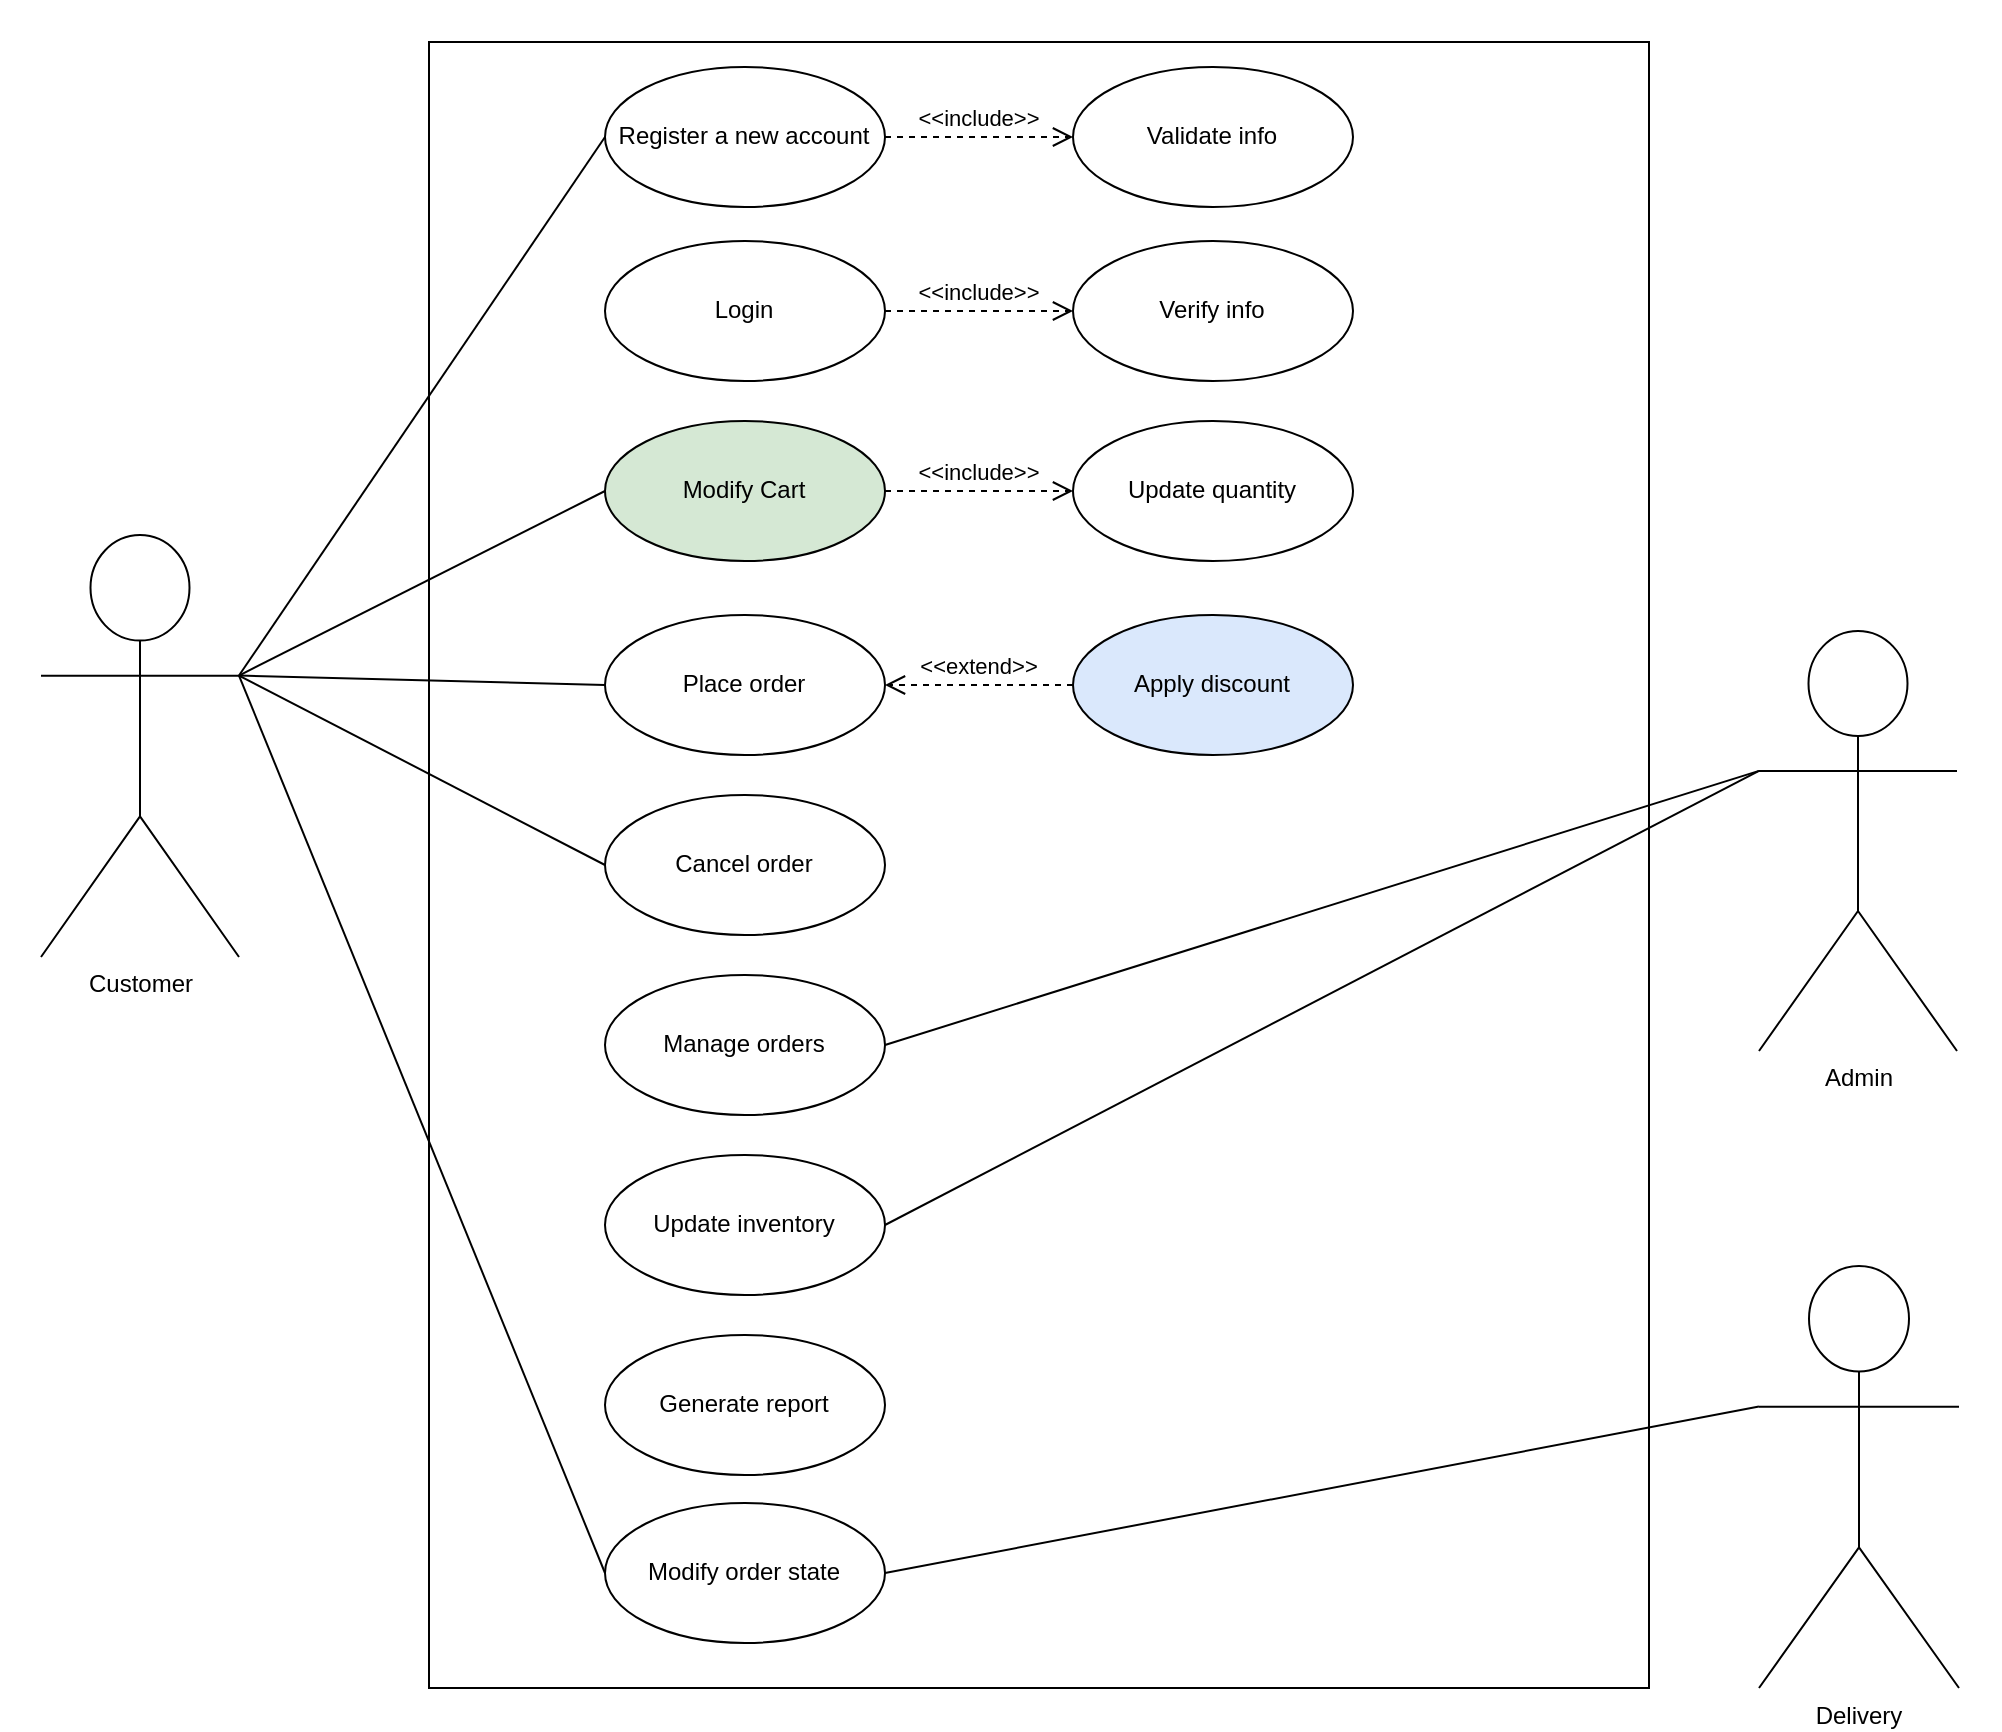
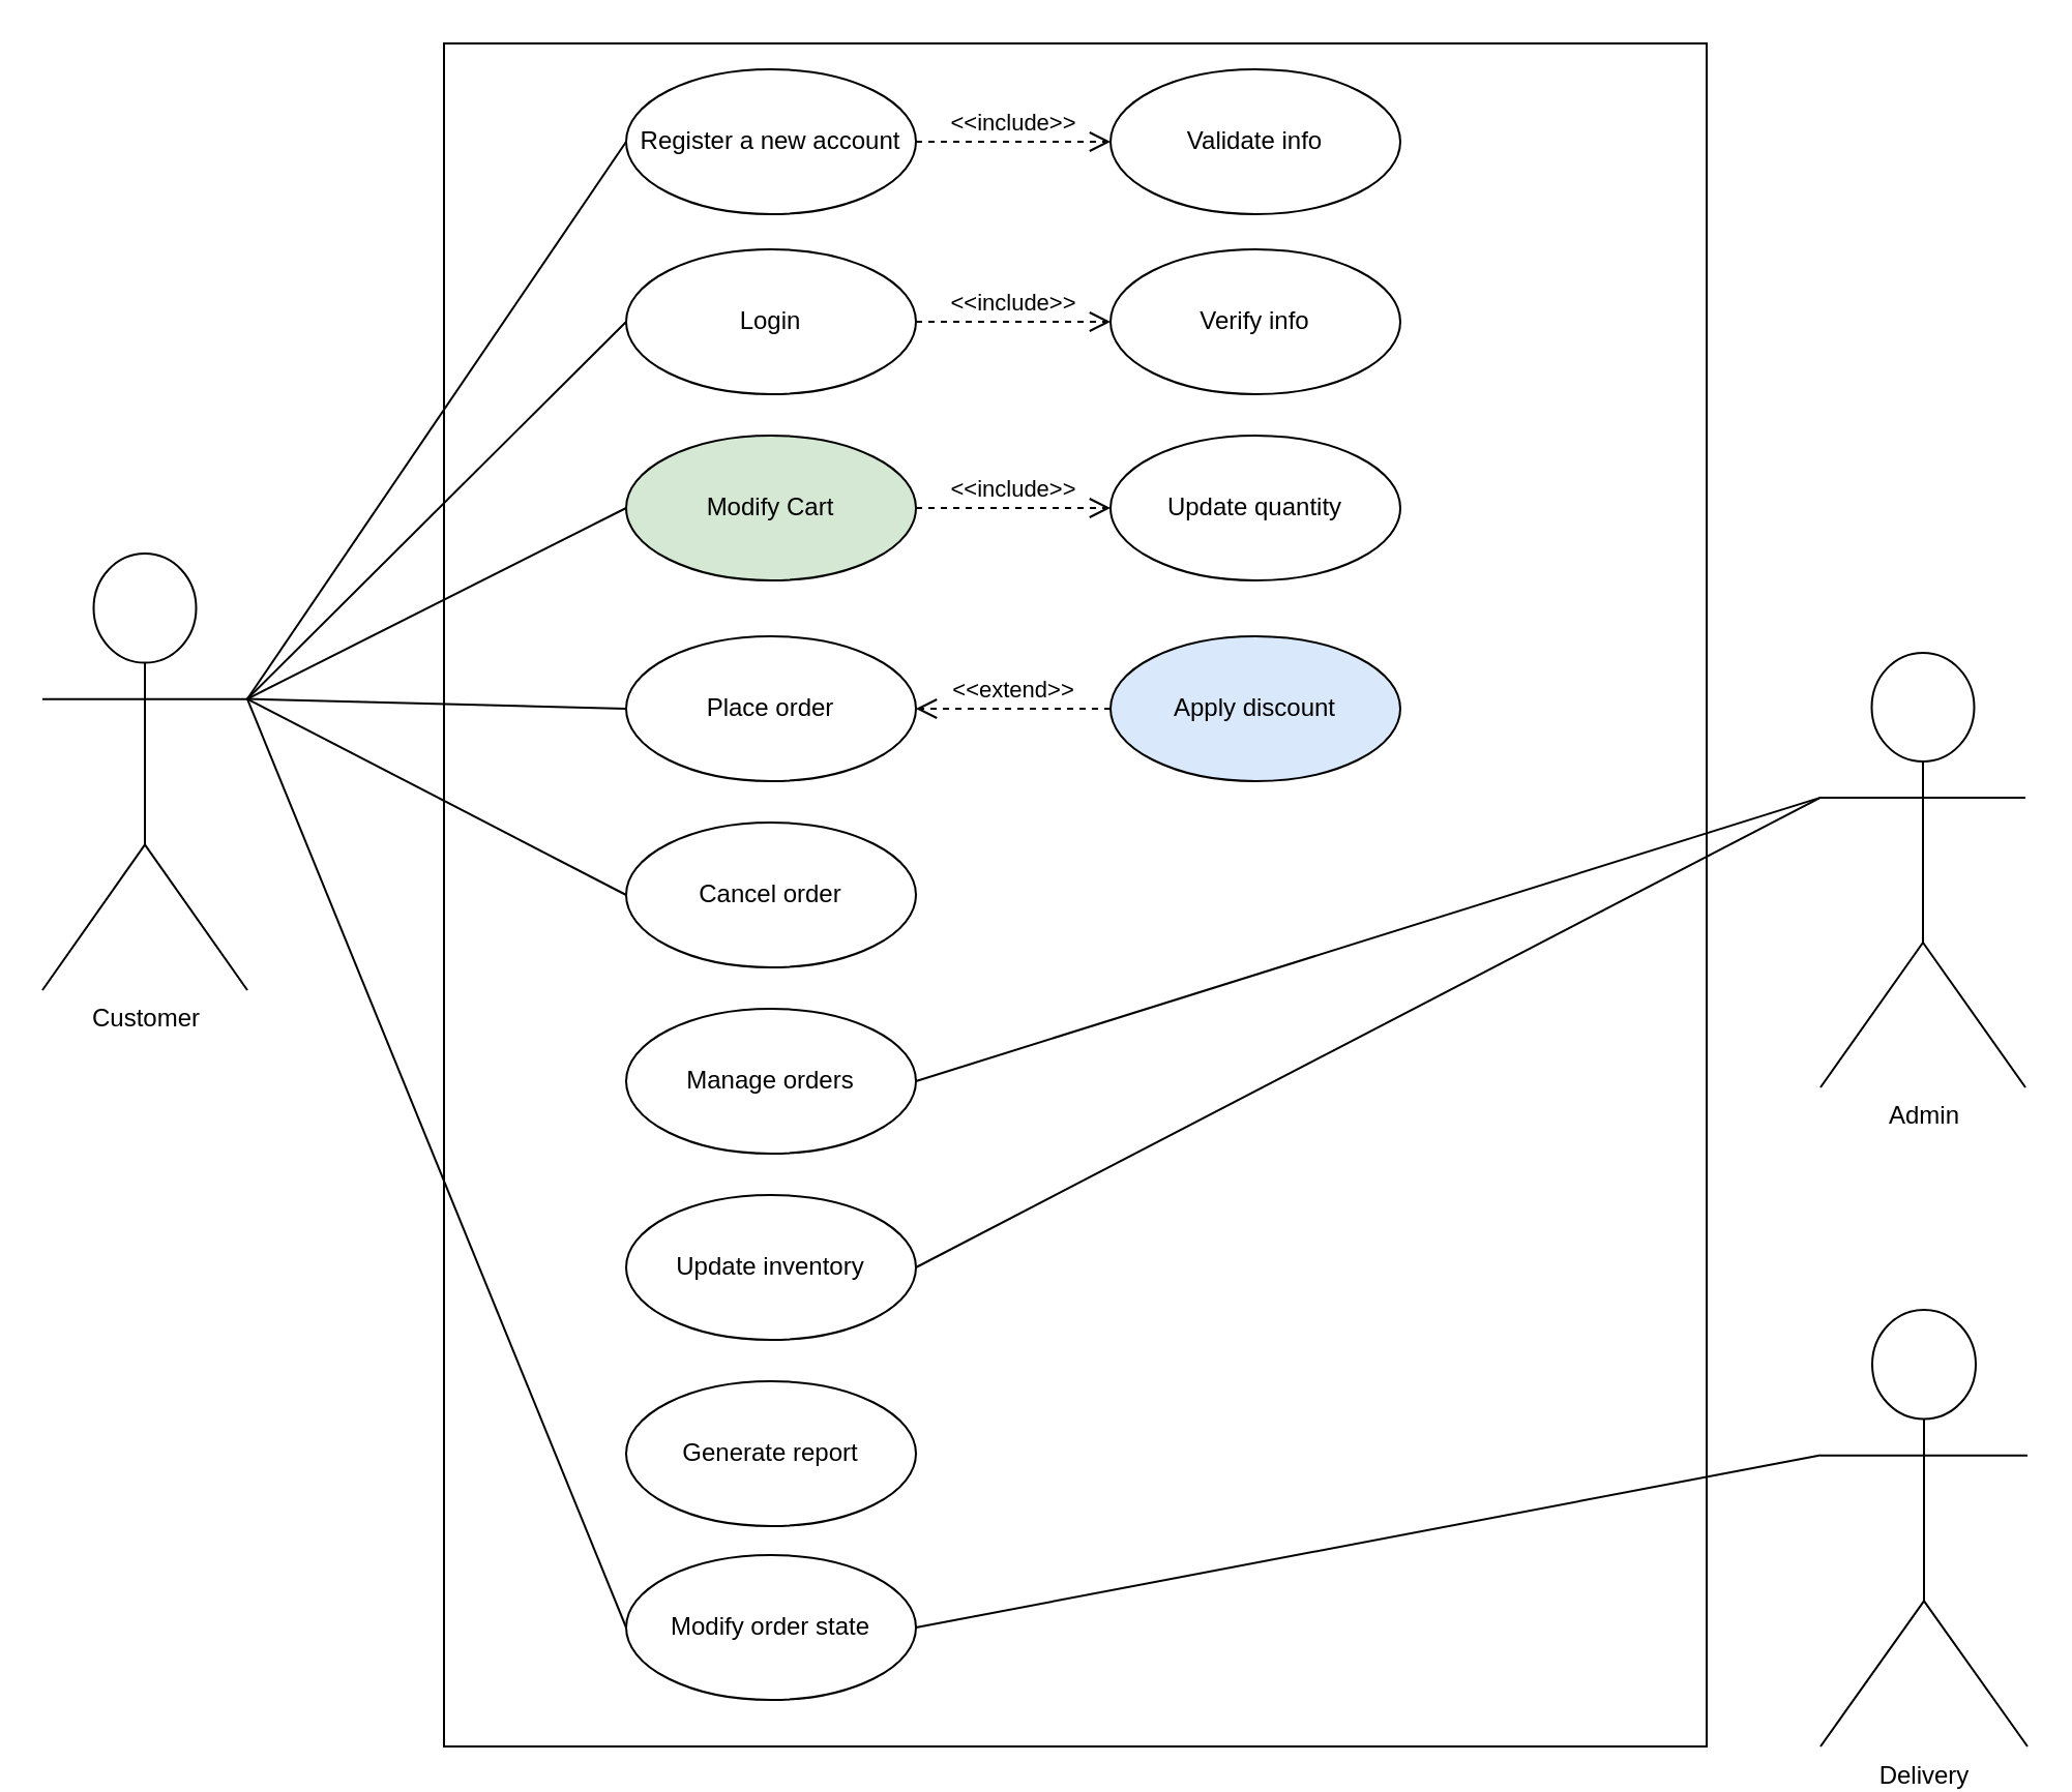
  <mxCell id="0" />
  <mxCell id="1" parent="0" />
  <mxCell id="2" value="" style="rounded=0;whiteSpace=wrap;html=1;" vertex="1" parent="1"><mxGeometry x="214" y="20.5" width="610" height="823" as="geometry" /></mxCell>
  <mxCell id="3" value="Register a new account" style="ellipse;whiteSpace=wrap;html=1;" vertex="1" parent="1"><mxGeometry x="302" y="33" width="140" height="70" as="geometry" /></mxCell>
  <mxCell id="4" value="Login" style="ellipse;whiteSpace=wrap;html=1;" vertex="1" parent="1"><mxGeometry x="302" y="120" width="140" height="70" as="geometry" /></mxCell>
  <mxCell id="5" value="Update inventory" style="ellipse;whiteSpace=wrap;html=1;" vertex="1" parent="1"><mxGeometry x="302" y="577" width="140" height="70" as="geometry" /></mxCell>
  <mxCell id="6" value="Cancel order" style="ellipse;whiteSpace=wrap;html=1;" vertex="1" parent="1"><mxGeometry x="302" y="397" width="140" height="70" as="geometry" /></mxCell>
  <mxCell id="7" value="Modify order state" style="ellipse;whiteSpace=wrap;html=1;" vertex="1" parent="1"><mxGeometry x="302" y="751" width="140" height="70" as="geometry" /></mxCell>
  <mxCell id="8" value="Manage orders" style="ellipse;whiteSpace=wrap;html=1;" vertex="1" parent="1"><mxGeometry x="302" y="487" width="140" height="70" as="geometry" /></mxCell>
  <mxCell id="9" value="Place order" style="ellipse;whiteSpace=wrap;html=1;" vertex="1" parent="1"><mxGeometry x="302" y="307" width="140" height="70" as="geometry" /></mxCell>
  <mxCell id="10" value="&lt;span style=&quot;font-kerning: none;&quot; class=&quot;OYPEnA font-feature-liga-off font-feature-clig-off font-feature-calt-off text-decoration-none text-strikethrough-none&quot;&gt;Modify Cart&lt;/span&gt;" style="ellipse;whiteSpace=wrap;html=1;fillColor=#d5e8d4;" vertex="1" parent="1"><mxGeometry x="302" y="210" width="140" height="70" as="geometry" /></mxCell>
  <mxCell id="11" value="Generate report" style="ellipse;whiteSpace=wrap;html=1;" vertex="1" parent="1"><mxGeometry x="302" y="667" width="140" height="70" as="geometry" /></mxCell>
  <mxCell id="12" value="Customer" style="shape=umlActor;verticalLabelPosition=bottom;verticalAlign=top;html=1;" vertex="1" parent="1"><mxGeometry x="20" y="267" width="99" height="211" as="geometry" /></mxCell>
  <mxCell id="13" value="Admin" style="shape=umlActor;verticalLabelPosition=bottom;verticalAlign=top;html=1;" vertex="1" parent="1"><mxGeometry x="879" y="315" width="99" height="210" as="geometry" /></mxCell>
  <mxCell id="14" value="Delivery" style="shape=umlActor;verticalLabelPosition=bottom;verticalAlign=top;html=1;" vertex="1" parent="1"><mxGeometry x="879" y="632.5" width="100" height="211" as="geometry" /></mxCell>
  <mxCell id="15" value="" style="endArrow=none;html=1;rounded=0;exitX=1;exitY=0.333;exitDx=0;exitDy=0;exitPerimeter=0;entryX=0;entryY=0.5;entryDx=0;entryDy=0;" edge="1" parent="1" source="12" target="3"><mxGeometry width="50" height="50" relative="1" as="geometry"><mxPoint x="121" y="255" as="sourcePoint" /><mxPoint x="171" y="205" as="targetPoint" /></mxGeometry></mxCell>
  <mxCell id="16" value="" style="endArrow=none;html=1;rounded=0;exitX=1;exitY=0.333;exitDx=0;exitDy=0;exitPerimeter=0;entryX=0;entryY=0.5;entryDx=0;entryDy=0;" edge="1" parent="1" source="12" target="6"><mxGeometry width="50" height="50" relative="1" as="geometry"><mxPoint x="-162" y="153" as="sourcePoint" /><mxPoint x="-112" y="103" as="targetPoint" /></mxGeometry></mxCell>
  <mxCell id="17" value="" style="endArrow=none;html=1;rounded=0;exitX=1;exitY=0.5;exitDx=0;exitDy=0;entryX=0;entryY=0.333;entryDx=0;entryDy=0;entryPerimeter=0;" edge="1" parent="1" source="5" target="13"><mxGeometry width="50" height="50" relative="1" as="geometry"><mxPoint x="-254" y="228" as="sourcePoint" /><mxPoint x="-204" y="178" as="targetPoint" /></mxGeometry></mxCell>
  <mxCell id="18" value="" style="endArrow=none;html=1;rounded=0;exitX=1;exitY=0.5;exitDx=0;exitDy=0;entryX=0;entryY=0.333;entryDx=0;entryDy=0;entryPerimeter=0;" edge="1" parent="1" source="8" target="13"><mxGeometry width="50" height="50" relative="1" as="geometry"><mxPoint x="-206" y="240" as="sourcePoint" /><mxPoint x="11" y="178" as="targetPoint" /></mxGeometry></mxCell>
  <mxCell id="19" value="" style="endArrow=none;html=1;rounded=0;entryX=1;entryY=0.333;entryDx=0;entryDy=0;entryPerimeter=0;exitX=0;exitY=0.5;exitDx=0;exitDy=0;" edge="1" parent="1" source="9" target="12"><mxGeometry width="50" height="50" relative="1" as="geometry"><mxPoint x="-135" y="251" as="sourcePoint" /><mxPoint x="122" y="331" as="targetPoint" /></mxGeometry></mxCell>
  <mxCell id="20" value="" style="endArrow=none;html=1;rounded=0;exitX=1;exitY=0.333;exitDx=0;exitDy=0;exitPerimeter=0;entryX=0;entryY=0.5;entryDx=0;entryDy=0;" edge="1" parent="1" source="12" target="10"><mxGeometry width="50" height="50" relative="1" as="geometry"><mxPoint x="-79" y="180" as="sourcePoint" /><mxPoint x="-29" y="130" as="targetPoint" /></mxGeometry></mxCell>
+ <mxCell id="21" value="" style="endArrow=none;html=1;rounded=0;entryX=1;entryY=0.333;entryDx=0;entryDy=0;entryPerimeter=0;exitX=0;exitY=0.5;exitDx=0;exitDy=0;" edge="1" parent="1" source="4" target="12"><mxGeometry width="50" height="50" relative="1" as="geometry"><mxPoint x="-56" y="249" as="sourcePoint" /><mxPoint x="-6" y="199" as="targetPoint" /></mxGeometry></mxCell>
  <mxCell id="22" value="" style="endArrow=none;html=1;rounded=0;exitX=1;exitY=0.5;exitDx=0;exitDy=0;entryX=0;entryY=0.333;entryDx=0;entryDy=0;entryPerimeter=0;" edge="1" parent="1" source="7" target="14"><mxGeometry width="50" height="50" relative="1" as="geometry"><mxPoint x="220" y="429" as="sourcePoint" /><mxPoint x="270" y="379" as="targetPoint" /></mxGeometry></mxCell>
  <mxCell id="23" value="" style="endArrow=none;html=1;rounded=0;exitX=1;exitY=0.333;exitDx=0;exitDy=0;exitPerimeter=0;entryX=0;entryY=0.5;entryDx=0;entryDy=0;" edge="1" parent="1" source="12" target="7"><mxGeometry width="50" height="50" relative="1" as="geometry"><mxPoint x="219" y="428" as="sourcePoint" /><mxPoint x="162" y="696" as="targetPoint" /></mxGeometry></mxCell>
  <mxCell id="24" value="Validate info" style="ellipse;whiteSpace=wrap;html=1;" vertex="1" parent="1"><mxGeometry x="536" y="33" width="140" height="70" as="geometry" /></mxCell>
  <mxCell id="25" value="Verify info" style="ellipse;whiteSpace=wrap;html=1;" vertex="1" parent="1"><mxGeometry x="536" y="120" width="140" height="70" as="geometry" /></mxCell>
  <mxCell id="26" value="&amp;lt;&amp;lt;include&amp;gt;&amp;gt;" style="html=1;verticalAlign=bottom;endArrow=open;dashed=1;endSize=8;curved=0;rounded=0;exitX=1;exitY=0.5;exitDx=0;exitDy=0;entryX=0;entryY=0.5;entryDx=0;entryDy=0;" edge="1" parent="1" source="3" target="24"><mxGeometry relative="1" as="geometry"><mxPoint x="547" y="252" as="sourcePoint" /><mxPoint x="467" y="252" as="targetPoint" /></mxGeometry></mxCell>
  <mxCell id="27" value="&amp;lt;&amp;lt;include&amp;gt;&amp;gt;" style="html=1;verticalAlign=bottom;endArrow=open;dashed=1;endSize=8;curved=0;rounded=0;exitX=1;exitY=0.5;exitDx=0;exitDy=0;entryX=0;entryY=0.5;entryDx=0;entryDy=0;" edge="1" parent="1" source="4" target="25"><mxGeometry relative="1" as="geometry"><mxPoint x="452" y="78" as="sourcePoint" /><mxPoint x="500" y="78" as="targetPoint" /></mxGeometry></mxCell>
  <mxCell id="28" value="Update quantity" style="ellipse;whiteSpace=wrap;html=1;" vertex="1" parent="1"><mxGeometry x="536" y="210" width="140" height="70" as="geometry" /></mxCell>
  <mxCell id="29" value="Apply discount" style="ellipse;whiteSpace=wrap;html=1;fillColor=#dae8fc;" vertex="1" parent="1"><mxGeometry x="536" y="307" width="140" height="70" as="geometry" /></mxCell>
  <mxCell id="30" value="&amp;lt;&amp;lt;extend&amp;gt;&amp;gt;" style="html=1;verticalAlign=bottom;endArrow=open;dashed=1;endSize=8;curved=0;rounded=0;exitX=0;exitY=0.5;exitDx=0;exitDy=0;entryX=1;entryY=0.5;entryDx=0;entryDy=0;" edge="1" parent="1" source="29" target="9"><mxGeometry relative="1" as="geometry"><mxPoint x="452" y="165" as="sourcePoint" /><mxPoint x="546" y="165" as="targetPoint" /></mxGeometry></mxCell>
  <mxCell id="31" value="&amp;lt;&amp;lt;include&amp;gt;&amp;gt;" style="html=1;verticalAlign=bottom;endArrow=open;dashed=1;endSize=8;curved=0;rounded=0;exitX=1;exitY=0.5;exitDx=0;exitDy=0;entryX=0;entryY=0.5;entryDx=0;entryDy=0;" edge="1" parent="1" source="10" target="28"><mxGeometry relative="1" as="geometry"><mxPoint x="452" y="165" as="sourcePoint" /><mxPoint x="546" y="165" as="targetPoint" /></mxGeometry></mxCell>
